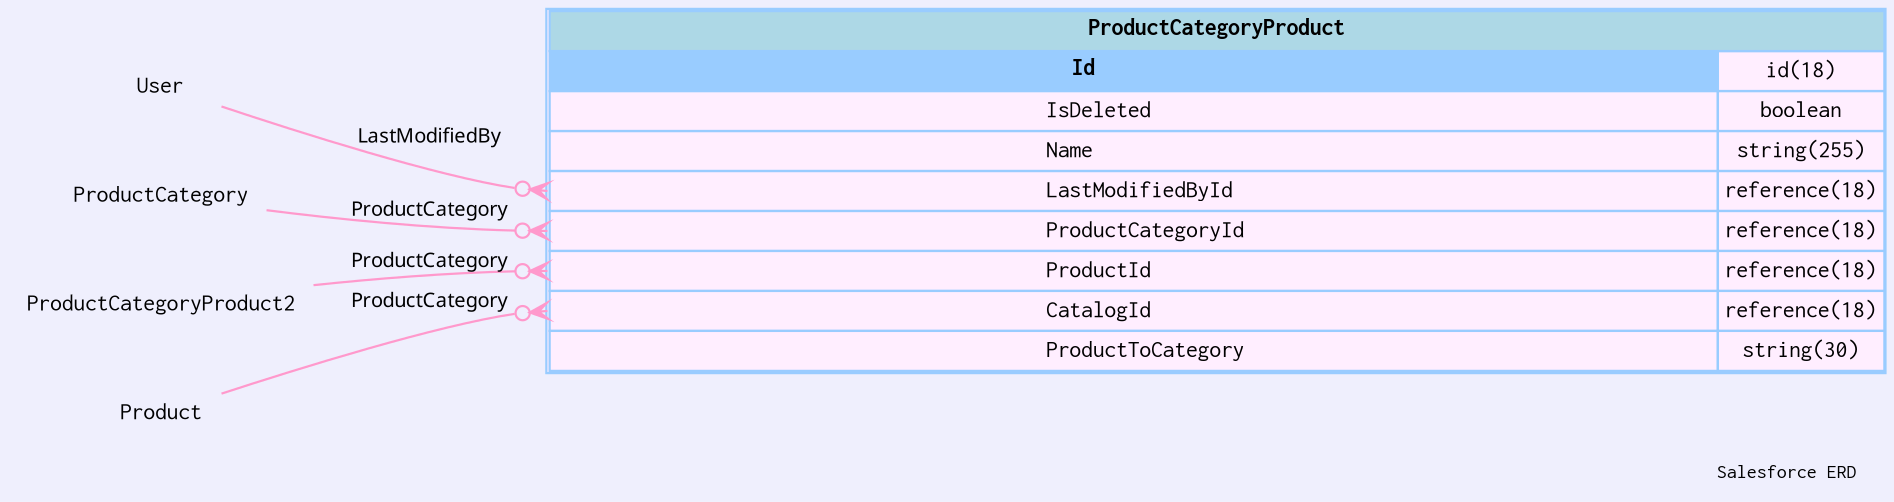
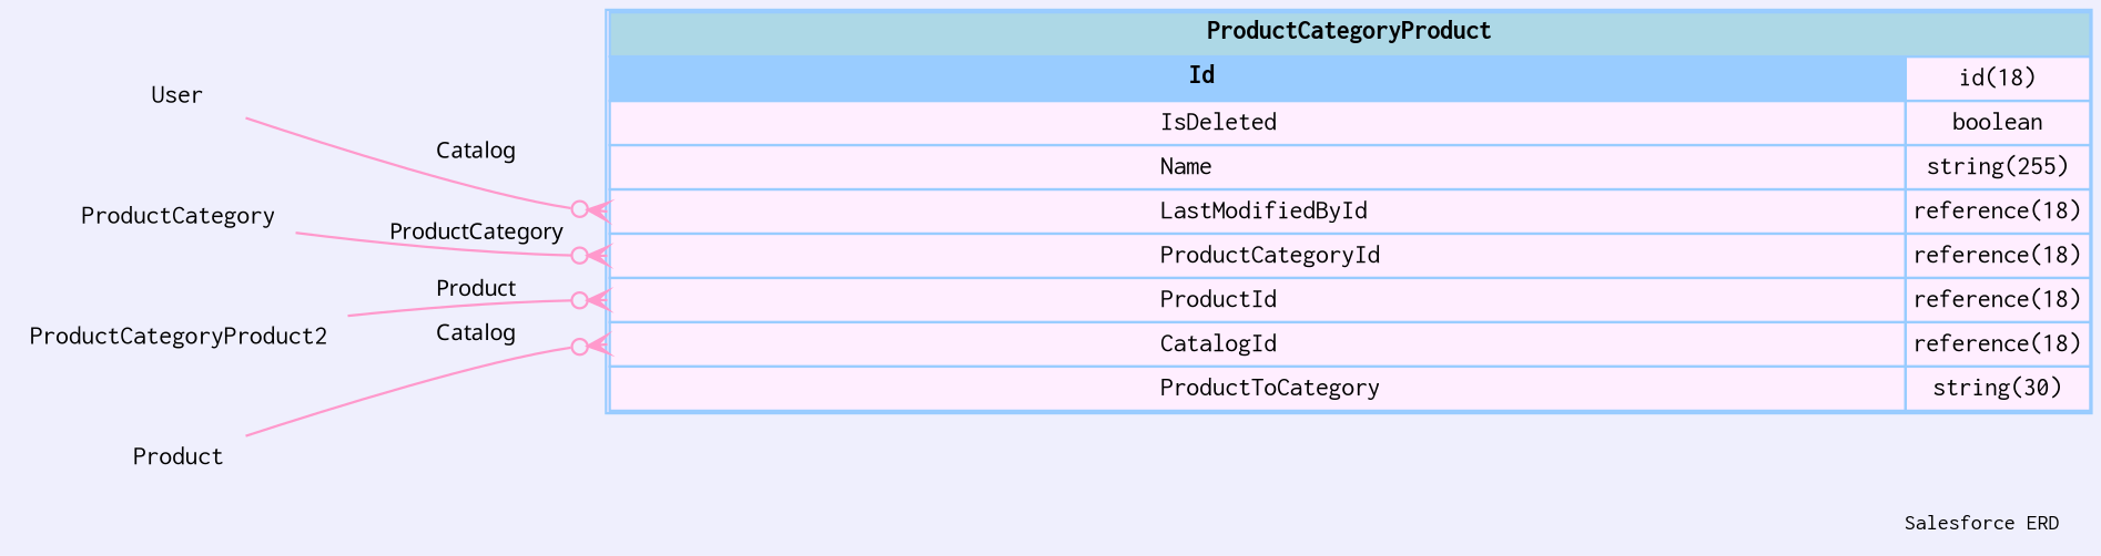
  digraph {
    bgcolor="#efeffd"
    fontname=Courier
    fontsize=9
    label="Salesforce ERD "
    labeljust=r
    nodesep=0.18
    rankdir=RL
    ranksep=0.46
    node [color="#99ccff" fontname=Courier fontsize=11 shape=plaintext]
    edge [arrowhead=none arrowsize=0.8 arrowtail=crowodot color="#ff99cc" dir=back fontname=Monaco fontsize=9 headport="Id:e"]
    n1 [label=<                 <table border="1" cellborder="1" cellspacing="0" bgcolor="#ffeeff" >                      <tr><td colspan="3" bgcolor="lightblue"><b>ProductCategoryProduct</b></td></tr>              <tr>                                         <td  bgcolor="#99ccff" port="Id" align="left">                                            <b>Id</b>                                         </td><td>id(18)</td></tr> <tr>                                          <td port="IsDeleted" align="left">                                          IsDeleted                                        </td><td>boolean</td></tr> <tr>                                          <td port="Name" align="left">                                          Name                                        </td><td>string(255)</td></tr> <tr>                                          <td port="LastModifiedById" align="left">                                          LastModifiedById                                        </td><td>reference(18)</td></tr> <tr>                                          <td port="ProductCategoryId" align="left">                                          ProductCategoryId                                        </td><td>reference(18)</td></tr> <tr>                                          <td port="ProductId" align="left">                                          ProductId                                        </td><td>reference(18)</td></tr> <tr>                                          <td port="CatalogId" align="left">                                          CatalogId                                        </td><td>reference(18)</td></tr> <tr>                                          <td port="ProductToCategory" align="left">                                          ProductToCategory                                        </td><td>string(30)</td></tr>                             </table>                 > margin=0 shape=none]
    User
    ProductCategory
    n4 [label=ProductCategoryProduct2]
    n5 [label=Product]
-   n1 -> User [label=LastModifiedBy tailport="LastModifiedById:w"]
+   n1 -> User [label=Catalog tailport="LastModifiedById:w"]
    n1 -> ProductCategory [label=ProductCategory tailport="ProductCategoryId:w"]
-   n1 -> n4 [label=ProductCategory tailport="ProductId:w"]
-   n1 -> n5 [label=ProductCategory tailport="CatalogId:w"]
+   n1 -> n4 [label=Product tailport="ProductId:w"]
+   n1 -> n5 [label=Catalog tailport="CatalogId:w"]
  }
